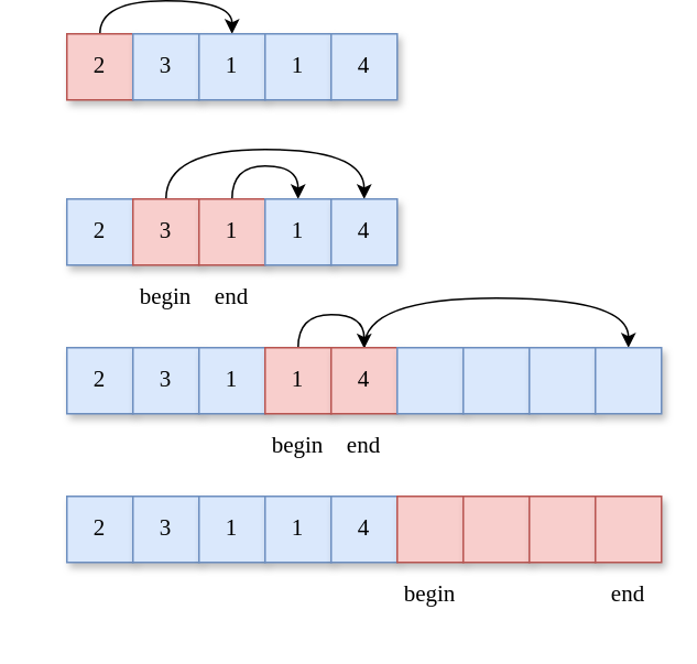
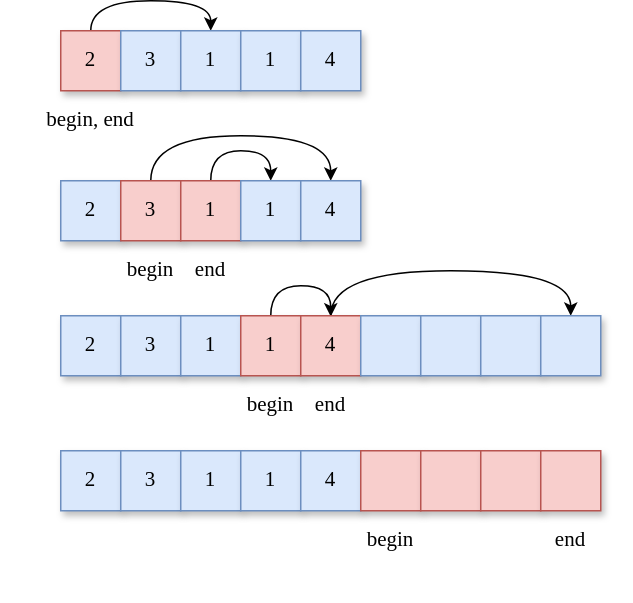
  <mxCell id="0" />
  <mxCell id="1" parent="0" />
  <mxCell id="2" value="&lt;font face=&quot;Comic Sans MS&quot; style=&quot;font-size: 14px&quot;&gt;2&lt;/font&gt;" style="rounded=0;whiteSpace=wrap;html=1;fillColor=#dae8fc;strokeColor=#6c8ebf;shadow=1;" vertex="1" parent="1"><mxGeometry x="40" y="120" width="40" height="40" as="geometry" /></mxCell>
  <mxCell id="3" style="edgeStyle=orthogonalEdgeStyle;curved=1;rounded=0;orthogonalLoop=1;jettySize=auto;html=1;exitX=0.5;exitY=0;exitDx=0;exitDy=0;entryX=0.5;entryY=0;entryDx=0;entryDy=0;fontFamily=Comic Sans MS;fontSize=14;" edge="1" parent="1" source="4" target="8"><mxGeometry relative="1" as="geometry"><Array as="points"><mxPoint x="100" y="90" /><mxPoint x="220" y="90" /></Array></mxGeometry></mxCell>
  <mxCell id="4" value="&lt;font face=&quot;Comic Sans MS&quot; style=&quot;font-size: 14px&quot;&gt;3&lt;/font&gt;" style="rounded=0;whiteSpace=wrap;html=1;fillColor=#f8cecc;strokeColor=#b85450;shadow=1;" vertex="1" parent="1"><mxGeometry x="80" y="120" width="40" height="40" as="geometry" /></mxCell>
  <mxCell id="5" style="edgeStyle=orthogonalEdgeStyle;curved=1;rounded=0;orthogonalLoop=1;jettySize=auto;html=1;exitX=0.5;exitY=0;exitDx=0;exitDy=0;entryX=0.5;entryY=0;entryDx=0;entryDy=0;fontFamily=Comic Sans MS;fontSize=14;" edge="1" parent="1" source="6" target="7"><mxGeometry relative="1" as="geometry" /></mxCell>
  <mxCell id="6" value="&lt;font face=&quot;Comic Sans MS&quot; style=&quot;font-size: 14px&quot;&gt;1&lt;/font&gt;" style="rounded=0;whiteSpace=wrap;html=1;fillColor=#f8cecc;strokeColor=#b85450;shadow=1;" vertex="1" parent="1"><mxGeometry x="120" y="120" width="40" height="40" as="geometry" /></mxCell>
  <mxCell id="7" value="&lt;font face=&quot;Comic Sans MS&quot; style=&quot;font-size: 14px&quot;&gt;1&lt;/font&gt;" style="rounded=0;whiteSpace=wrap;html=1;fillColor=#dae8fc;strokeColor=#6c8ebf;shadow=1;" vertex="1" parent="1"><mxGeometry x="160" y="120" width="40" height="40" as="geometry" /></mxCell>
  <mxCell id="8" value="&lt;font face=&quot;Comic Sans MS&quot; style=&quot;font-size: 14px&quot;&gt;4&lt;/font&gt;" style="rounded=0;whiteSpace=wrap;html=1;fillColor=#dae8fc;strokeColor=#6c8ebf;shadow=1;" vertex="1" parent="1"><mxGeometry x="200" y="120" width="40" height="40" as="geometry" /></mxCell>
  <mxCell id="9" value="begin" style="text;html=1;strokeColor=none;fillColor=none;align=center;verticalAlign=middle;whiteSpace=wrap;rounded=0;shadow=1;fontFamily=Comic Sans MS;fontSize=14;" vertex="1" parent="1"><mxGeometry x="80" y="160" width="40" height="40" as="geometry" /></mxCell>
  <mxCell id="10" value="end" style="text;html=1;strokeColor=none;fillColor=none;align=center;verticalAlign=middle;whiteSpace=wrap;rounded=0;shadow=1;fontFamily=Comic Sans MS;fontSize=14;" vertex="1" parent="1"><mxGeometry x="120" y="160" width="40" height="40" as="geometry" /></mxCell>
  <mxCell id="11" value="&lt;font face=&quot;Comic Sans MS&quot; style=&quot;font-size: 14px&quot;&gt;2&lt;/font&gt;" style="rounded=0;whiteSpace=wrap;html=1;fillColor=#dae8fc;strokeColor=#6c8ebf;shadow=1;" vertex="1" parent="1"><mxGeometry x="40" y="210" width="40" height="40" as="geometry" /></mxCell>
  <mxCell id="12" value="&lt;font face=&quot;Comic Sans MS&quot; style=&quot;font-size: 14px&quot;&gt;3&lt;/font&gt;" style="rounded=0;whiteSpace=wrap;html=1;fillColor=#dae8fc;strokeColor=#6c8ebf;shadow=1;" vertex="1" parent="1"><mxGeometry x="80" y="210" width="40" height="40" as="geometry" /></mxCell>
  <mxCell id="13" value="&lt;font face=&quot;Comic Sans MS&quot; style=&quot;font-size: 14px&quot;&gt;1&lt;/font&gt;" style="rounded=0;whiteSpace=wrap;html=1;fillColor=#dae8fc;strokeColor=#6c8ebf;shadow=1;" vertex="1" parent="1"><mxGeometry x="120" y="210" width="40" height="40" as="geometry" /></mxCell>
  <mxCell id="14" style="edgeStyle=orthogonalEdgeStyle;curved=1;rounded=0;orthogonalLoop=1;jettySize=auto;html=1;exitX=0.5;exitY=0;exitDx=0;exitDy=0;fontFamily=Comic Sans MS;fontSize=14;" edge="1" parent="1" source="15"><mxGeometry relative="1" as="geometry"><mxPoint x="220" y="210" as="targetPoint" /></mxGeometry></mxCell>
  <mxCell id="15" value="&lt;font face=&quot;Comic Sans MS&quot; style=&quot;font-size: 14px&quot;&gt;1&lt;/font&gt;" style="rounded=0;whiteSpace=wrap;html=1;fillColor=#f8cecc;strokeColor=#b85450;shadow=1;" vertex="1" parent="1"><mxGeometry x="160" y="210" width="40" height="40" as="geometry" /></mxCell>
  <mxCell id="16" style="edgeStyle=orthogonalEdgeStyle;curved=1;rounded=0;orthogonalLoop=1;jettySize=auto;html=1;exitX=0.5;exitY=0;exitDx=0;exitDy=0;entryX=0.5;entryY=0;entryDx=0;entryDy=0;fontFamily=Comic Sans MS;fontSize=14;" edge="1" parent="1" source="17" target="41"><mxGeometry relative="1" as="geometry"><Array as="points"><mxPoint x="220" y="180" /><mxPoint x="380" y="180" /></Array></mxGeometry></mxCell>
  <mxCell id="17" value="&lt;font face=&quot;Comic Sans MS&quot; style=&quot;font-size: 14px&quot;&gt;4&lt;/font&gt;" style="rounded=0;whiteSpace=wrap;html=1;fillColor=#f8cecc;strokeColor=#b85450;shadow=1;" vertex="1" parent="1"><mxGeometry x="200" y="210" width="40" height="40" as="geometry" /></mxCell>
  <mxCell id="18" value="begin" style="text;html=1;strokeColor=none;fillColor=none;align=center;verticalAlign=middle;whiteSpace=wrap;rounded=0;shadow=1;fontFamily=Comic Sans MS;fontSize=14;" vertex="1" parent="1"><mxGeometry x="160" y="250" width="40" height="40" as="geometry" /></mxCell>
  <mxCell id="19" value="end" style="text;html=1;strokeColor=none;fillColor=none;align=center;verticalAlign=middle;whiteSpace=wrap;rounded=0;shadow=1;fontFamily=Comic Sans MS;fontSize=14;" vertex="1" parent="1"><mxGeometry x="200" y="250" width="40" height="40" as="geometry" /></mxCell>
  <mxCell id="20" value="&lt;font face=&quot;Comic Sans MS&quot; style=&quot;font-size: 14px&quot;&gt;2&lt;/font&gt;" style="rounded=0;whiteSpace=wrap;html=1;fillColor=#dae8fc;strokeColor=#6c8ebf;shadow=1;" vertex="1" parent="1"><mxGeometry x="40" y="300" width="40" height="40" as="geometry" /></mxCell>
  <mxCell id="21" value="&lt;font face=&quot;Comic Sans MS&quot; style=&quot;font-size: 14px&quot;&gt;3&lt;/font&gt;" style="rounded=0;whiteSpace=wrap;html=1;fillColor=#dae8fc;strokeColor=#6c8ebf;shadow=1;" vertex="1" parent="1"><mxGeometry x="80" y="300" width="40" height="40" as="geometry" /></mxCell>
  <mxCell id="22" value="&lt;font face=&quot;Comic Sans MS&quot; style=&quot;font-size: 14px&quot;&gt;1&lt;/font&gt;" style="rounded=0;whiteSpace=wrap;html=1;fillColor=#dae8fc;strokeColor=#6c8ebf;shadow=1;" vertex="1" parent="1"><mxGeometry x="120" y="300" width="40" height="40" as="geometry" /></mxCell>
  <mxCell id="23" value="&lt;font face=&quot;Comic Sans MS&quot; style=&quot;font-size: 14px&quot;&gt;1&lt;/font&gt;" style="rounded=0;whiteSpace=wrap;html=1;fillColor=#dae8fc;strokeColor=#6c8ebf;shadow=1;" vertex="1" parent="1"><mxGeometry x="160" y="300" width="40" height="40" as="geometry" /></mxCell>
  <mxCell id="24" value="&lt;font face=&quot;Comic Sans MS&quot; style=&quot;font-size: 14px&quot;&gt;4&lt;/font&gt;" style="rounded=0;whiteSpace=wrap;html=1;fillColor=#dae8fc;strokeColor=#6c8ebf;shadow=1;" vertex="1" parent="1"><mxGeometry x="200" y="300" width="40" height="40" as="geometry" /></mxCell>
  <mxCell id="25" value="begin" style="text;html=1;strokeColor=none;fillColor=none;align=center;verticalAlign=middle;whiteSpace=wrap;rounded=0;shadow=1;fontFamily=Comic Sans MS;fontSize=14;" vertex="1" parent="1"><mxGeometry x="240" y="340" width="40" height="40" as="geometry" /></mxCell>
  <mxCell id="26" value="end" style="text;html=1;strokeColor=none;fillColor=none;align=center;verticalAlign=middle;whiteSpace=wrap;rounded=0;shadow=1;fontFamily=Comic Sans MS;fontSize=14;" vertex="1" parent="1"><mxGeometry x="360" y="340" width="40" height="40" as="geometry" /></mxCell>
  <mxCell id="27" value="" style="rounded=0;whiteSpace=wrap;html=1;shadow=1;fontFamily=Comic Sans MS;fontSize=14;fillColor=#f8cecc;strokeColor=#b85450;" vertex="1" parent="1"><mxGeometry x="240" y="300" width="40" height="40" as="geometry" /></mxCell>
  <mxCell id="28" value="" style="rounded=0;whiteSpace=wrap;html=1;shadow=1;fontFamily=Comic Sans MS;fontSize=14;fillColor=#f8cecc;strokeColor=#b85450;" vertex="1" parent="1"><mxGeometry x="280" y="300" width="40" height="40" as="geometry" /></mxCell>
  <mxCell id="29" value="" style="rounded=0;whiteSpace=wrap;html=1;shadow=1;fontFamily=Comic Sans MS;fontSize=14;fillColor=#f8cecc;strokeColor=#b85450;" vertex="1" parent="1"><mxGeometry x="320" y="300" width="40" height="40" as="geometry" /></mxCell>
  <mxCell id="30" value="" style="rounded=0;whiteSpace=wrap;html=1;shadow=1;fontFamily=Comic Sans MS;fontSize=14;fillColor=#f8cecc;strokeColor=#b85450;" vertex="1" parent="1"><mxGeometry x="360" y="300" width="40" height="40" as="geometry" /></mxCell>
  <mxCell id="31" style="edgeStyle=orthogonalEdgeStyle;rounded=0;orthogonalLoop=1;jettySize=auto;html=1;exitX=0.5;exitY=0;exitDx=0;exitDy=0;entryX=0.5;entryY=0;entryDx=0;entryDy=0;fontFamily=Comic Sans MS;fontSize=14;curved=1;" edge="1" parent="1" source="32" target="34"><mxGeometry relative="1" as="geometry" /></mxCell>
  <mxCell id="32" value="&lt;font face=&quot;Comic Sans MS&quot; style=&quot;font-size: 14px&quot;&gt;2&lt;/font&gt;" style="rounded=0;whiteSpace=wrap;html=1;fillColor=#f8cecc;strokeColor=#b85450;shadow=1;" vertex="1" parent="1"><mxGeometry x="40" y="20" width="40" height="40" as="geometry" /></mxCell>
  <mxCell id="33" value="&lt;font face=&quot;Comic Sans MS&quot; style=&quot;font-size: 14px&quot;&gt;3&lt;/font&gt;" style="rounded=0;whiteSpace=wrap;html=1;fillColor=#dae8fc;strokeColor=#6c8ebf;shadow=1;" vertex="1" parent="1"><mxGeometry x="80" y="20" width="40" height="40" as="geometry" /></mxCell>
  <mxCell id="34" value="&lt;font face=&quot;Comic Sans MS&quot; style=&quot;font-size: 14px&quot;&gt;1&lt;/font&gt;" style="rounded=0;whiteSpace=wrap;html=1;fillColor=#dae8fc;strokeColor=#6c8ebf;shadow=1;" vertex="1" parent="1"><mxGeometry x="120" y="20" width="40" height="40" as="geometry" /></mxCell>
  <mxCell id="35" value="&lt;font face=&quot;Comic Sans MS&quot; style=&quot;font-size: 14px&quot;&gt;1&lt;/font&gt;" style="rounded=0;whiteSpace=wrap;html=1;fillColor=#dae8fc;strokeColor=#6c8ebf;shadow=1;" vertex="1" parent="1"><mxGeometry x="160" y="20" width="40" height="40" as="geometry" /></mxCell>
  <mxCell id="36" value="&lt;font face=&quot;Comic Sans MS&quot; style=&quot;font-size: 14px&quot;&gt;4&lt;/font&gt;" style="rounded=0;whiteSpace=wrap;html=1;fillColor=#dae8fc;strokeColor=#6c8ebf;shadow=1;" vertex="1" parent="1"><mxGeometry x="200" y="20" width="40" height="40" as="geometry" /></mxCell>
+ <mxCell id="37" value="begin, end" style="text;html=1;strokeColor=none;fillColor=none;align=center;verticalAlign=middle;whiteSpace=wrap;rounded=0;shadow=1;fontFamily=Comic Sans MS;fontSize=14;" vertex="1" parent="1"><mxGeometry x="20" y="60" width="80" height="40" as="geometry" /></mxCell>
  <mxCell id="38" value="" style="rounded=0;whiteSpace=wrap;html=1;shadow=1;fontFamily=Comic Sans MS;fontSize=14;fillColor=#dae8fc;strokeColor=#6c8ebf;" vertex="1" parent="1"><mxGeometry x="240" y="210" width="40" height="40" as="geometry" /></mxCell>
  <mxCell id="39" value="" style="rounded=0;whiteSpace=wrap;html=1;shadow=1;fontFamily=Comic Sans MS;fontSize=14;fillColor=#dae8fc;strokeColor=#6c8ebf;" vertex="1" parent="1"><mxGeometry x="280" y="210" width="40" height="40" as="geometry" /></mxCell>
  <mxCell id="40" value="" style="rounded=0;whiteSpace=wrap;html=1;shadow=1;fontFamily=Comic Sans MS;fontSize=14;fillColor=#dae8fc;strokeColor=#6c8ebf;" vertex="1" parent="1"><mxGeometry x="320" y="210" width="40" height="40" as="geometry" /></mxCell>
  <mxCell id="41" value="" style="rounded=0;whiteSpace=wrap;html=1;shadow=1;fontFamily=Comic Sans MS;fontSize=14;fillColor=#dae8fc;strokeColor=#6c8ebf;" vertex="1" parent="1"><mxGeometry x="360" y="210" width="40" height="40" as="geometry" /></mxCell>
